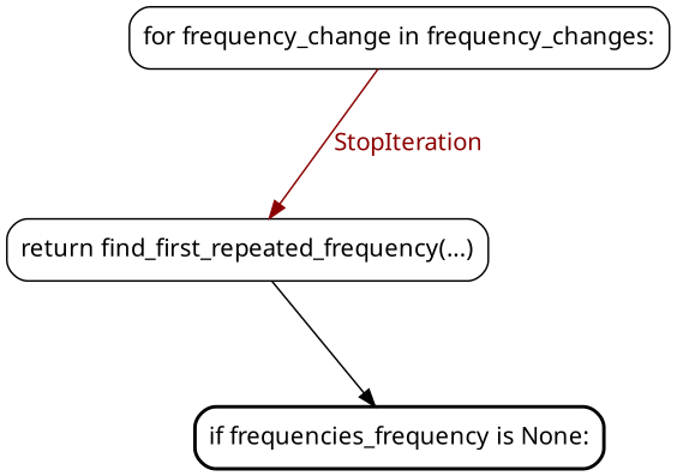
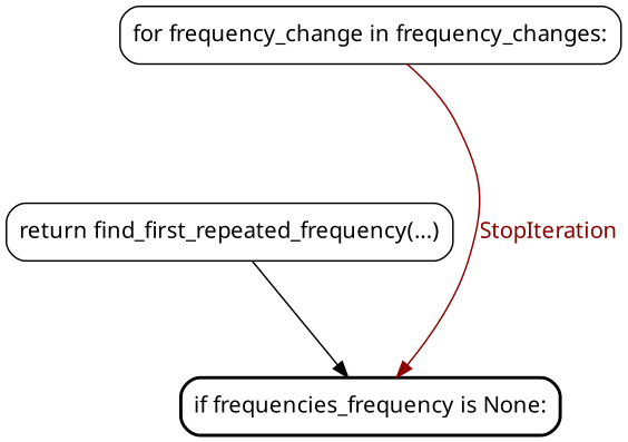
  strict digraph {
    ranksep=1.0
    node [fontname="FiraCode Nerd Font" shape=box style=rounded]
    edge [fontname="FiraCode Nerd Font"]
    n1 [label="return find_first_repeated_frequency(...)"]
    n2 [label="if frequencies_frequency is None:" style="rounded, bold"]
    n3 [label="for frequency_change in frequency_changes:"]
    n1 -> n2
-   n3 -> n1 [color=red4 fontcolor=red4 label=StopIteration]
+   n3 -> n2 [color=red4 fontcolor=red4 label=StopIteration]
  }
